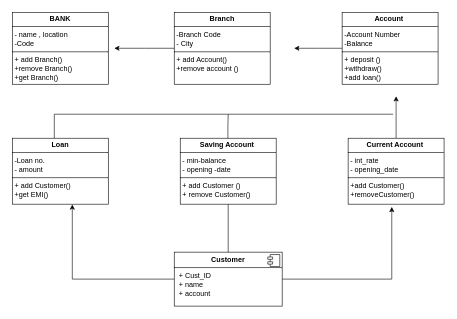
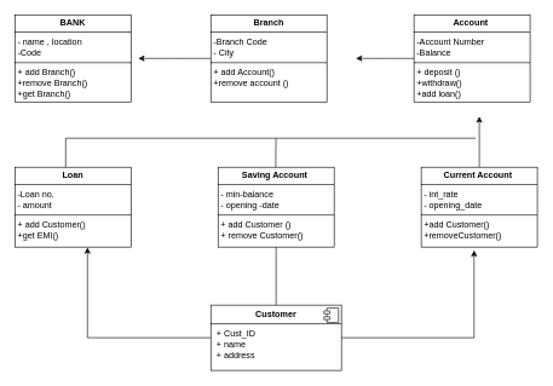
  <mxCell id="0" />
  <mxCell id="1" parent="0" />
  <mxCell id="2" value="&lt;p style=&quot;margin:0px;margin-top:4px;text-align:center;&quot;&gt;&lt;b&gt;BANK&lt;/b&gt;&lt;/p&gt;&lt;hr size=&quot;1&quot; style=&quot;border-style:solid;&quot;&gt;&lt;p style=&quot;margin:0px;margin-left:4px;&quot;&gt;- name , location&lt;/p&gt;&lt;p style=&quot;margin:0px;margin-left:4px;&quot;&gt;-Code&amp;nbsp;&lt;/p&gt;&lt;hr size=&quot;1&quot; style=&quot;border-style:solid;&quot;&gt;&lt;p style=&quot;margin:0px;margin-left:4px;&quot;&gt;+ add Branch()&lt;/p&gt;&lt;p style=&quot;margin:0px;margin-left:4px;&quot;&gt;+remove Branch()&lt;/p&gt;&lt;p style=&quot;margin:0px;margin-left:4px;&quot;&gt;+get Branch()&lt;/p&gt;&lt;p style=&quot;margin:0px;margin-left:4px;&quot;&gt;&lt;br&gt;&lt;/p&gt;&lt;p style=&quot;margin:0px;margin-left:4px;&quot;&gt;&lt;br&gt;&lt;/p&gt;" style="verticalAlign=top;align=left;overflow=fill;html=1;whiteSpace=wrap;" vertex="1" parent="1"><mxGeometry x="20" y="20" width="160" height="120" as="geometry" /></mxCell>
  <mxCell id="3" value="&lt;p style=&quot;margin:0px;margin-top:4px;text-align:center;&quot;&gt;&lt;b&gt;Loan&lt;/b&gt;&lt;/p&gt;&lt;hr size=&quot;1&quot; style=&quot;border-style:solid;&quot;&gt;&lt;p style=&quot;margin:0px;margin-left:4px;&quot;&gt;-Loan no.&lt;/p&gt;&lt;p style=&quot;margin:0px;margin-left:4px;&quot;&gt;- amount&amp;nbsp;&lt;/p&gt;&lt;hr size=&quot;1&quot; style=&quot;border-style:solid;&quot;&gt;&lt;p style=&quot;margin:0px;margin-left:4px;&quot;&gt;+ add Customer()&lt;/p&gt;&lt;p style=&quot;margin:0px;margin-left:4px;&quot;&gt;+get EMI()&lt;/p&gt;" style="verticalAlign=top;align=left;overflow=fill;html=1;whiteSpace=wrap;" vertex="1" parent="1"><mxGeometry x="20" y="230" width="160" height="110" as="geometry" /></mxCell>
  <mxCell id="4" style="edgeStyle=orthogonalEdgeStyle;rounded=0;orthogonalLoop=1;jettySize=auto;html=1;" edge="1" parent="1" source="5"><mxGeometry relative="1" as="geometry"><mxPoint x="190" y="80" as="targetPoint" /></mxGeometry></mxCell>
  <mxCell id="5" value="&lt;p style=&quot;margin:0px;margin-top:4px;text-align:center;&quot;&gt;&lt;b&gt;Branch&lt;/b&gt;&lt;/p&gt;&lt;hr size=&quot;1&quot; style=&quot;border-style:solid;&quot;&gt;&lt;p style=&quot;margin:0px;margin-left:4px;&quot;&gt;-Branch Code&lt;/p&gt;&lt;p style=&quot;margin:0px;margin-left:4px;&quot;&gt;- City&lt;/p&gt;&lt;hr size=&quot;1&quot; style=&quot;border-style:solid;&quot;&gt;&lt;p style=&quot;margin:0px;margin-left:4px;&quot;&gt;+ add Account()&lt;/p&gt;&lt;p style=&quot;margin:0px;margin-left:4px;&quot;&gt;+remove account ()&lt;/p&gt;" style="verticalAlign=top;align=left;overflow=fill;html=1;whiteSpace=wrap;" vertex="1" parent="1"><mxGeometry x="290" y="20" width="160" height="120" as="geometry" /></mxCell>
  <mxCell id="6" value="" style="edgeStyle=orthogonalEdgeStyle;rounded=0;orthogonalLoop=1;jettySize=auto;html=1;" edge="1" parent="1" source="7"><mxGeometry relative="1" as="geometry"><mxPoint x="490" y="80" as="targetPoint" /></mxGeometry></mxCell>
  <mxCell id="7" value="&lt;p style=&quot;margin:0px;margin-top:4px;text-align:center;&quot;&gt;&lt;b&gt;Account&amp;nbsp;&lt;/b&gt;&lt;/p&gt;&lt;hr size=&quot;1&quot; style=&quot;border-style:solid;&quot;&gt;&lt;p style=&quot;margin:0px;margin-left:4px;&quot;&gt;-Account Number&amp;nbsp;&lt;/p&gt;&lt;p style=&quot;margin:0px;margin-left:4px;&quot;&gt;-Balance&amp;nbsp;&lt;/p&gt;&lt;hr size=&quot;1&quot; style=&quot;border-style:solid;&quot;&gt;&lt;p style=&quot;margin:0px;margin-left:4px;&quot;&gt;+ deposit ()&lt;/p&gt;&lt;p style=&quot;margin:0px;margin-left:4px;&quot;&gt;+withdraw()&lt;/p&gt;&lt;p style=&quot;margin:0px;margin-left:4px;&quot;&gt;+add loan()&lt;/p&gt;" style="verticalAlign=top;align=left;overflow=fill;html=1;whiteSpace=wrap;" vertex="1" parent="1"><mxGeometry x="570" y="20" width="160" height="120" as="geometry" /></mxCell>
  <mxCell id="8" value="&lt;p style=&quot;margin:0px;margin-top:4px;text-align:center;&quot;&gt;&lt;b&gt;Saving Account&amp;nbsp;&lt;/b&gt;&lt;/p&gt;&lt;hr size=&quot;1&quot; style=&quot;border-style:solid;&quot;&gt;&lt;p style=&quot;margin:0px;margin-left:4px;&quot;&gt;- min-balance&lt;/p&gt;&lt;p style=&quot;margin:0px;margin-left:4px;&quot;&gt;- opening -date&amp;nbsp;&lt;/p&gt;&lt;hr size=&quot;1&quot; style=&quot;border-style:solid;&quot;&gt;&lt;p style=&quot;margin:0px;margin-left:4px;&quot;&gt;+ add Customer ()&lt;/p&gt;&lt;p style=&quot;margin:0px;margin-left:4px;&quot;&gt;+ remove Customer()&lt;/p&gt;" style="verticalAlign=top;align=left;overflow=fill;html=1;whiteSpace=wrap;" vertex="1" parent="1"><mxGeometry x="300" y="230" width="160" height="110" as="geometry" /></mxCell>
  <mxCell id="9" value="" style="edgeStyle=orthogonalEdgeStyle;rounded=0;orthogonalLoop=1;jettySize=auto;html=1;" edge="1" parent="1" source="10"><mxGeometry relative="1" as="geometry"><mxPoint x="660" y="160" as="targetPoint" /><Array as="points"><mxPoint x="660" y="180" /><mxPoint x="660" y="180" /></Array></mxGeometry></mxCell>
  <mxCell id="10" value="&lt;p style=&quot;margin:0px;margin-top:4px;text-align:center;&quot;&gt;&lt;b&gt;Current Account&amp;nbsp;&lt;/b&gt;&lt;/p&gt;&lt;hr size=&quot;1&quot; style=&quot;border-style:solid;&quot;&gt;&lt;p style=&quot;margin:0px;margin-left:4px;&quot;&gt;- int_rate&lt;/p&gt;&lt;p style=&quot;margin:0px;margin-left:4px;&quot;&gt;- opening_date&lt;/p&gt;&lt;hr size=&quot;1&quot; style=&quot;border-style:solid;&quot;&gt;&lt;p style=&quot;margin:0px;margin-left:4px;&quot;&gt;+add Customer()&lt;/p&gt;&lt;p style=&quot;margin:0px;margin-left:4px;&quot;&gt;+removeCustomer()&lt;/p&gt;" style="verticalAlign=top;align=left;overflow=fill;html=1;whiteSpace=wrap;" vertex="1" parent="1"><mxGeometry x="580" y="230" width="160" height="110" as="geometry" /></mxCell>
  <mxCell id="11" value="" style="edgeStyle=orthogonalEdgeStyle;rounded=0;orthogonalLoop=1;jettySize=auto;html=1;entryX=0.625;entryY=1.005;entryDx=0;entryDy=0;entryPerimeter=0;" edge="1" parent="1" source="13" target="3"><mxGeometry relative="1" as="geometry"><mxPoint x="180" y="465" as="targetPoint" /></mxGeometry></mxCell>
  <mxCell id="12" value="" style="edgeStyle=orthogonalEdgeStyle;rounded=0;orthogonalLoop=1;jettySize=auto;html=1;entryX=0.455;entryY=1.042;entryDx=0;entryDy=0;entryPerimeter=0;" edge="1" parent="1" source="13" target="10"><mxGeometry relative="1" as="geometry"><mxPoint x="580" y="465" as="targetPoint" /></mxGeometry></mxCell>
- <mxCell id="13" value="&lt;p style=&quot;margin:0px;margin-top:6px;text-align:center;&quot;&gt;&lt;b&gt;Customer&lt;/b&gt;&lt;/p&gt;&lt;hr size=&quot;1&quot; style=&quot;border-style:solid;&quot;&gt;&lt;p style=&quot;margin:0px;margin-left:8px;&quot;&gt;+ Cust_ID&lt;br&gt;+ name&lt;/p&gt;&lt;p style=&quot;margin:0px;margin-left:8px;&quot;&gt;+ account&lt;/p&gt;" style="align=left;overflow=fill;html=1;dropTarget=0;whiteSpace=wrap;" vertex="1" parent="1"><mxGeometry x="290" y="420" width="180" height="90" as="geometry" /></mxCell>
+ <mxCell id="13" value="&lt;p style=&quot;margin:0px;margin-top:6px;text-align:center;&quot;&gt;&lt;b&gt;Customer&lt;/b&gt;&lt;/p&gt;&lt;hr size=&quot;1&quot; style=&quot;border-style:solid;&quot;&gt;&lt;p style=&quot;margin:0px;margin-left:8px;&quot;&gt;+ Cust_ID&lt;br&gt;+ name&lt;/p&gt;&lt;p style=&quot;margin:0px;margin-left:8px;&quot;&gt;+ address&lt;/p&gt;" style="align=left;overflow=fill;html=1;dropTarget=0;whiteSpace=wrap;" vertex="1" parent="1"><mxGeometry x="290" y="420" width="180" height="90" as="geometry" /></mxCell>
  <mxCell id="14" value="" style="shape=component;jettyWidth=8;jettyHeight=4;" vertex="1" parent="13"><mxGeometry x="1" width="20" height="20" relative="1" as="geometry"><mxPoint x="-24" y="4" as="offset" /></mxGeometry></mxCell>
  <mxCell id="15" value="" style="endArrow=none;html=1;rounded=0;" edge="1" parent="1"><mxGeometry width="50" height="50" relative="1" as="geometry"><mxPoint x="90" y="190" as="sourcePoint" /><mxPoint x="655" y="190" as="targetPoint" /><Array as="points"><mxPoint x="375" y="190" /></Array></mxGeometry></mxCell>
  <mxCell id="16" value="" style="endArrow=none;html=1;rounded=0;" edge="1" parent="1"><mxGeometry width="50" height="50" relative="1" as="geometry"><mxPoint x="90" y="230" as="sourcePoint" /><mxPoint x="90" y="190" as="targetPoint" /></mxGeometry></mxCell>
  <mxCell id="17" value="" style="endArrow=none;html=1;rounded=0;" edge="1" parent="1"><mxGeometry width="50" height="50" relative="1" as="geometry"><mxPoint x="379.5" y="230" as="sourcePoint" /><mxPoint x="380" y="190" as="targetPoint" /><Array as="points"><mxPoint x="379.5" y="210" /></Array></mxGeometry></mxCell>
  <mxCell id="18" value="" style="endArrow=none;html=1;rounded=0;exitX=0.5;exitY=1;exitDx=0;exitDy=0;" edge="1" parent="1" source="8"><mxGeometry width="50" height="50" relative="1" as="geometry"><mxPoint x="390" y="370" as="sourcePoint" /><mxPoint x="380" y="420" as="targetPoint" /><Array as="points" /></mxGeometry></mxCell>
